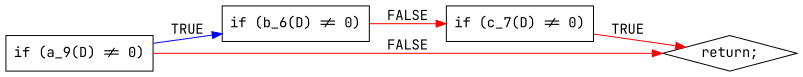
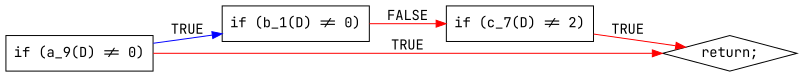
  digraph {
    fontname="JetBrains Mono"
    rankdir=LR
    node [fontname="JetBrains Mono" shape=box]
    edge [color=red fontname="JetBrains Mono"]
    n1 [label="if (a_9(D) != 0)"]
-   n2 [label="if (b_6(D) != 0)"]
+   n2 [label="if (b_1(D) != 0)"]
    n3 [label="return;" shape=diamond]
-   n4 [label="if (c_7(D) != 0)"]
+   n4 [label="if (c_7(D) != 2)"]
    n1 -> n2 [color=blue label=TRUE]
-   n1 -> n3 [label=FALSE]
+   n1 -> n3 [label=TRUE]
    n2 -> n4 [label=FALSE]
    n4 -> n3 [label=TRUE]
  }
